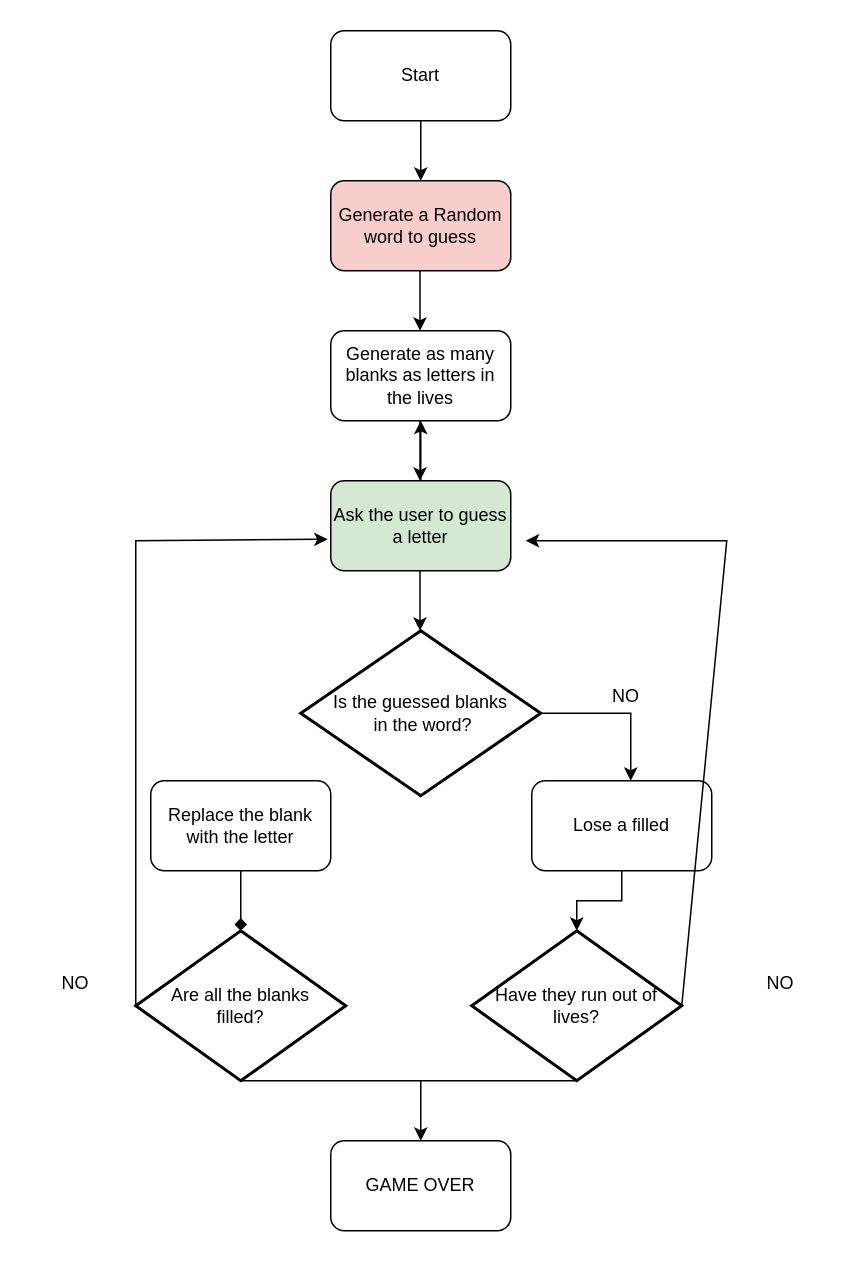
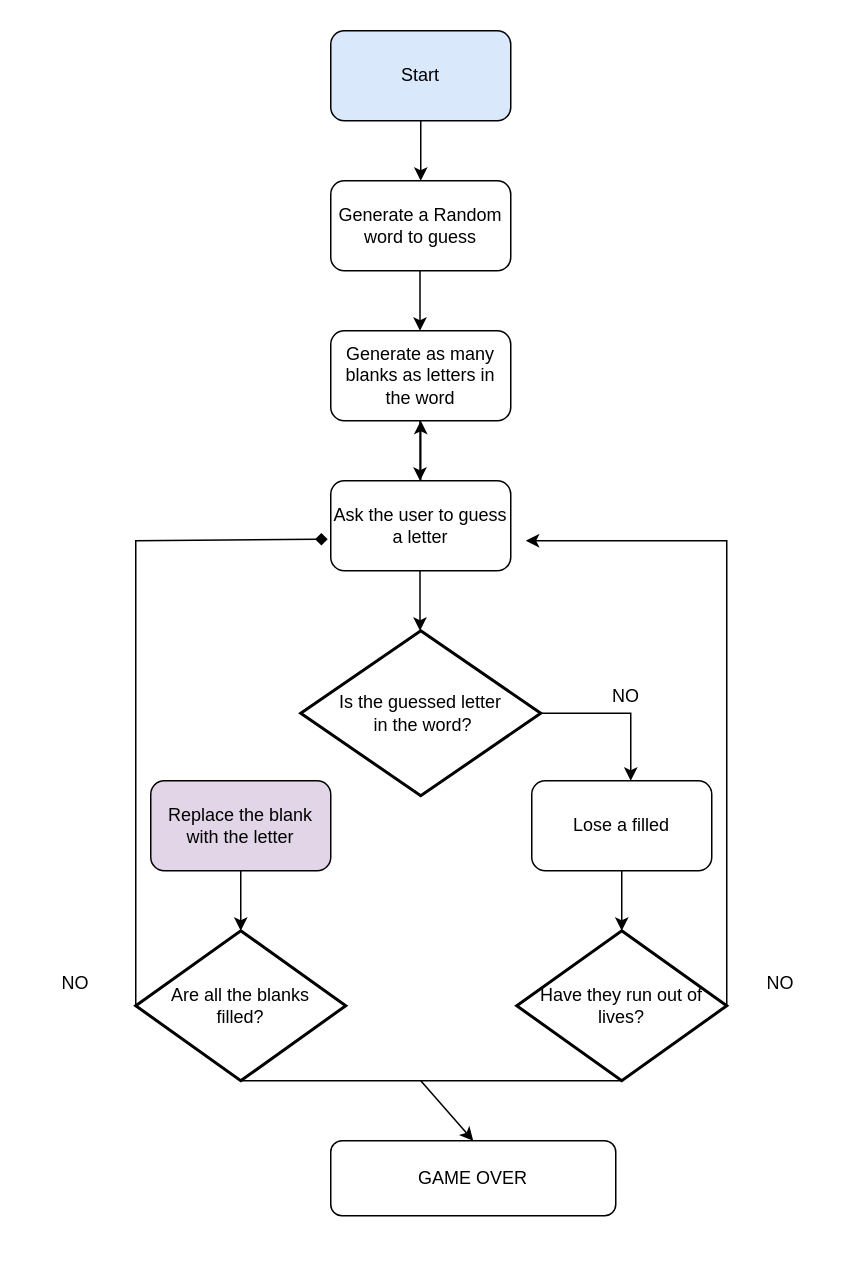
  <mxCell id="0" />
  <mxCell id="1" parent="0" />
- <mxCell id="2" value="Start" style="rounded=1;whiteSpace=wrap;html=1;" vertex="1" parent="1"><mxGeometry x="220" y="20" width="120" height="60" as="geometry" /></mxCell>
- <mxCell id="3" value="Generate a Random word to guess" style="rounded=1;whiteSpace=wrap;html=1;fillColor=#f8cecc;" vertex="1" parent="1"><mxGeometry x="220" y="120" width="120" height="60" as="geometry" /></mxCell>
- <mxCell id="4" value="Generate as many blanks as letters in the lives" style="rounded=1;whiteSpace=wrap;html=1;" vertex="1" parent="1"><mxGeometry x="220" y="220" width="120" height="60" as="geometry" /></mxCell>
+ <mxCell id="2" value="Start" style="rounded=1;whiteSpace=wrap;html=1;fillColor=#dae8fc;" vertex="1" parent="1"><mxGeometry x="220" y="20" width="120" height="60" as="geometry" /></mxCell>
+ <mxCell id="3" value="Generate a Random word to guess" style="rounded=1;whiteSpace=wrap;html=1;" vertex="1" parent="1"><mxGeometry x="220" y="120" width="120" height="60" as="geometry" /></mxCell>
+ <mxCell id="4" value="Generate as many blanks as letters in the word" style="rounded=1;whiteSpace=wrap;html=1;" vertex="1" parent="1"><mxGeometry x="220" y="220" width="120" height="60" as="geometry" /></mxCell>
  <mxCell id="5" value="" style="endArrow=classic;html=1;rounded=0;entryX=0.5;entryY=0;entryDx=0;entryDy=0;" edge="1" parent="1" target="3"><mxGeometry width="50" height="50" relative="1" as="geometry"><mxPoint x="280" y="80" as="sourcePoint" /><mxPoint x="330" y="30" as="targetPoint" /></mxGeometry></mxCell>
  <mxCell id="6" value="" style="endArrow=classic;html=1;rounded=0;entryX=0.5;entryY=0;entryDx=0;entryDy=0;" edge="1" parent="1"><mxGeometry width="50" height="50" relative="1" as="geometry"><mxPoint x="279.5" y="180" as="sourcePoint" /><mxPoint x="279.5" y="220" as="targetPoint" /></mxGeometry></mxCell>
  <mxCell id="7" value="" style="edgeStyle=orthogonalEdgeStyle;rounded=0;orthogonalLoop=1;jettySize=auto;html=1;" edge="1" parent="1" source="8" target="4"><mxGeometry relative="1" as="geometry" /></mxCell>
- <mxCell id="8" value="Ask the user to guess a letter" style="rounded=1;whiteSpace=wrap;html=1;fillColor=#d5e8d4;" vertex="1" parent="1"><mxGeometry x="220" y="320" width="120" height="60" as="geometry" /></mxCell>
+ <mxCell id="8" value="Ask the user to guess a letter" style="rounded=1;whiteSpace=wrap;html=1;" vertex="1" parent="1"><mxGeometry x="220" y="320" width="120" height="60" as="geometry" /></mxCell>
  <mxCell id="9" value="" style="endArrow=classic;html=1;rounded=0;entryX=0.5;entryY=0;entryDx=0;entryDy=0;" edge="1" parent="1"><mxGeometry width="50" height="50" relative="1" as="geometry"><mxPoint x="279.5" y="280" as="sourcePoint" /><mxPoint x="279.5" y="320" as="targetPoint" /></mxGeometry></mxCell>
- <mxCell id="10" value="Is the guessed blanks&lt;div&gt;&amp;nbsp;in the word?&lt;/div&gt;" style="strokeWidth=2;html=1;shape=mxgraph.flowchart.decision;whiteSpace=wrap;align=center;" vertex="1" parent="1"><mxGeometry x="200" y="420" width="160" height="110" as="geometry" /></mxCell>
+ <mxCell id="10" value="Is the guessed letter&lt;div&gt;&amp;nbsp;in the word?&lt;/div&gt;" style="strokeWidth=2;html=1;shape=mxgraph.flowchart.decision;whiteSpace=wrap;align=center;" vertex="1" parent="1"><mxGeometry x="200" y="420" width="160" height="110" as="geometry" /></mxCell>
  <mxCell id="11" value="" style="endArrow=classic;html=1;rounded=0;entryX=0.5;entryY=0;entryDx=0;entryDy=0;" edge="1" parent="1"><mxGeometry width="50" height="50" relative="1" as="geometry"><mxPoint x="279.5" y="380" as="sourcePoint" /><mxPoint x="279.5" y="420" as="targetPoint" /></mxGeometry></mxCell>
- <mxCell id="12" value="Replace the blank with the letter" style="rounded=1;whiteSpace=wrap;html=1;" vertex="1" parent="1"><mxGeometry x="100" y="520" width="120" height="60" as="geometry" /></mxCell>
+ <mxCell id="12" value="Replace the blank with the letter" style="rounded=1;whiteSpace=wrap;html=1;fillColor=#e1d5e7;" vertex="1" parent="1"><mxGeometry x="100" y="520" width="120" height="60" as="geometry" /></mxCell>
  <mxCell id="13" value="Lose a filled" style="rounded=1;whiteSpace=wrap;html=1;" vertex="1" parent="1"><mxGeometry x="354" y="520" width="120" height="60" as="geometry" /></mxCell>
  <mxCell id="14" value="" style="endArrow=classic;html=1;rounded=0;exitX=1;exitY=0.5;exitDx=0;exitDy=0;exitPerimeter=0;" edge="1" parent="1" source="10"><mxGeometry width="50" height="50" relative="1" as="geometry"><mxPoint x="320" y="390" as="sourcePoint" /><mxPoint x="420" y="520" as="targetPoint" /><Array as="points"><mxPoint x="420" y="475" /></Array></mxGeometry></mxCell>
  <mxCell id="15" value="NO" style="text;html=1;align=center;verticalAlign=middle;whiteSpace=wrap;rounded=0;" vertex="1" parent="1"><mxGeometry x="387" y="449" width="60" height="30" as="geometry" /></mxCell>
  <mxCell id="16" value="Are all the blanks&lt;div&gt;filled?&lt;/div&gt;" style="strokeWidth=2;html=1;shape=mxgraph.flowchart.decision;whiteSpace=wrap;" vertex="1" parent="1"><mxGeometry x="90" y="620" width="140" height="100" as="geometry" /></mxCell>
- <mxCell id="17" value="Have they run out of&lt;div&gt;lives?&lt;/div&gt;" style="strokeWidth=2;html=1;shape=mxgraph.flowchart.decision;whiteSpace=wrap;" vertex="1" parent="1"><mxGeometry x="314" y="620" width="140" height="100" as="geometry" /></mxCell>
- <mxCell id="18" style="edgeStyle=orthogonalEdgeStyle;rounded=0;orthogonalLoop=1;jettySize=auto;html=1;exitX=0.5;exitY=1;exitDx=0;exitDy=0;entryX=0.5;entryY=0;entryDx=0;entryDy=0;entryPerimeter=0;endArrow=diamond;" edge="1" parent="1" source="12" target="16"><mxGeometry relative="1" as="geometry" /></mxCell>
+ <mxCell id="17" value="Have they run out of&lt;div&gt;lives?&lt;/div&gt;" style="strokeWidth=2;html=1;shape=mxgraph.flowchart.decision;whiteSpace=wrap;" vertex="1" parent="1"><mxGeometry x="344" y="620" width="140" height="100" as="geometry" /></mxCell>
+ <mxCell id="18" style="edgeStyle=orthogonalEdgeStyle;rounded=0;orthogonalLoop=1;jettySize=auto;html=1;exitX=0.5;exitY=1;exitDx=0;exitDy=0;entryX=0.5;entryY=0;entryDx=0;entryDy=0;entryPerimeter=0;" edge="1" parent="1" source="12" target="16"><mxGeometry relative="1" as="geometry" /></mxCell>
  <mxCell id="19" style="edgeStyle=orthogonalEdgeStyle;rounded=0;orthogonalLoop=1;jettySize=auto;html=1;exitX=0.5;exitY=1;exitDx=0;exitDy=0;entryX=0.5;entryY=0;entryDx=0;entryDy=0;entryPerimeter=0;" edge="1" parent="1" source="13" target="17"><mxGeometry relative="1" as="geometry" /></mxCell>
- <mxCell id="20" value="" style="endArrow=classic;html=1;rounded=0;exitX=0;exitY=0.5;exitDx=0;exitDy=0;exitPerimeter=0;entryX=-0.017;entryY=0.65;entryDx=0;entryDy=0;entryPerimeter=0;" edge="1" parent="1" source="16" target="8"><mxGeometry width="50" height="50" relative="1" as="geometry"><mxPoint x="320" y="410" as="sourcePoint" /><mxPoint x="80" y="300" as="targetPoint" /><Array as="points"><mxPoint x="90" y="360" /></Array></mxGeometry></mxCell>
+ <mxCell id="20" value="" style="endArrow=diamond;html=1;rounded=0;exitX=0;exitY=0.5;exitDx=0;exitDy=0;exitPerimeter=0;entryX=-0.017;entryY=0.65;entryDx=0;entryDy=0;entryPerimeter=0;" edge="1" parent="1" source="16" target="8"><mxGeometry width="50" height="50" relative="1" as="geometry"><mxPoint x="320" y="410" as="sourcePoint" /><mxPoint x="80" y="300" as="targetPoint" /><Array as="points"><mxPoint x="90" y="360" /></Array></mxGeometry></mxCell>
  <mxCell id="21" value="" style="endArrow=classic;html=1;rounded=0;exitX=1;exitY=0.5;exitDx=0;exitDy=0;exitPerimeter=0;" edge="1" parent="1" source="17"><mxGeometry width="50" height="50" relative="1" as="geometry"><mxPoint x="320" y="410" as="sourcePoint" /><mxPoint x="350" y="360" as="targetPoint" /><Array as="points"><mxPoint x="484" y="360" /></Array></mxGeometry></mxCell>
  <mxCell id="22" value="NO" style="text;html=1;align=center;verticalAlign=middle;whiteSpace=wrap;rounded=0;" vertex="1" parent="1"><mxGeometry x="490" y="640" width="60" height="30" as="geometry" /></mxCell>
  <mxCell id="23" value="NO" style="text;html=1;align=center;verticalAlign=middle;whiteSpace=wrap;rounded=0;" vertex="1" parent="1"><mxGeometry x="20" y="640" width="60" height="30" as="geometry" /></mxCell>
  <mxCell id="24" value="" style="endArrow=none;html=1;rounded=0;exitX=0.5;exitY=1;exitDx=0;exitDy=0;exitPerimeter=0;entryX=0.5;entryY=1;entryDx=0;entryDy=0;entryPerimeter=0;" edge="1" parent="1" source="16" target="17"><mxGeometry width="50" height="50" relative="1" as="geometry"><mxPoint x="320" y="810" as="sourcePoint" /><mxPoint x="370" y="760" as="targetPoint" /></mxGeometry></mxCell>
- <mxCell id="25" value="GAME OVER" style="rounded=1;whiteSpace=wrap;html=1;" vertex="1" parent="1"><mxGeometry x="220" y="760" width="120" height="60" as="geometry" /></mxCell>
+ <mxCell id="25" value="GAME OVER" style="rounded=1;whiteSpace=wrap;html=1;" vertex="1" parent="1"><mxGeometry x="220" y="760" width="190" height="50" as="geometry" /></mxCell>
  <mxCell id="26" value="" style="endArrow=classic;html=1;rounded=0;entryX=0.5;entryY=0;entryDx=0;entryDy=0;" edge="1" parent="1" target="25"><mxGeometry width="50" height="50" relative="1" as="geometry"><mxPoint x="280" y="720" as="sourcePoint" /><mxPoint x="370" y="760" as="targetPoint" /></mxGeometry></mxCell>
